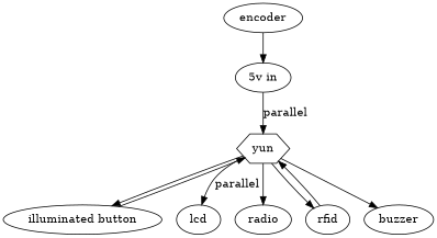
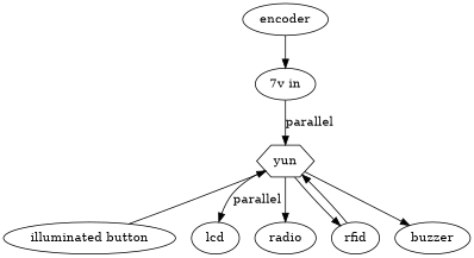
  strict digraph {
    yun [shape=hexagon]
    n2 [label="illuminated button"]
    lcd
    radio
    rfid
    buzzer
-   n7 [label="5v in"]
+   n7 [label="7v in"]
    n8 [label=encoder]
-   yun -> n2
    yun -> lcd [label=parallel]
    yun -> radio
    yun -> rfid
    yun -> buzzer
    n2 -> yun
    rfid -> yun
    n7 -> yun [label=parallel]
    n8 -> n7
  }
